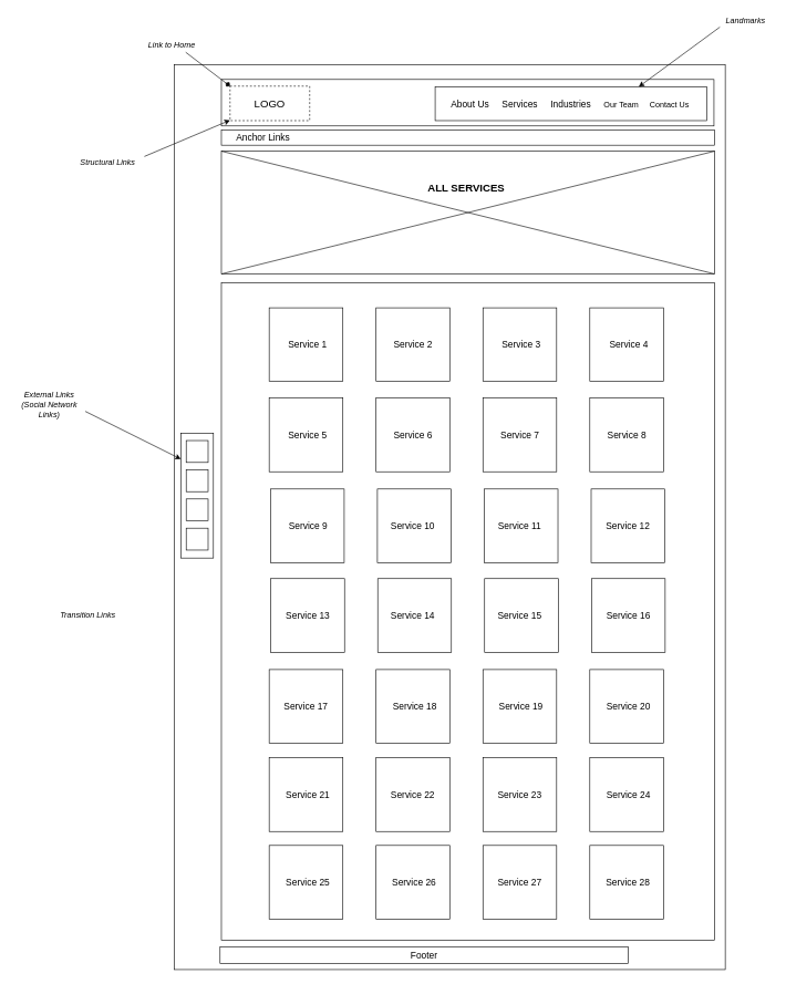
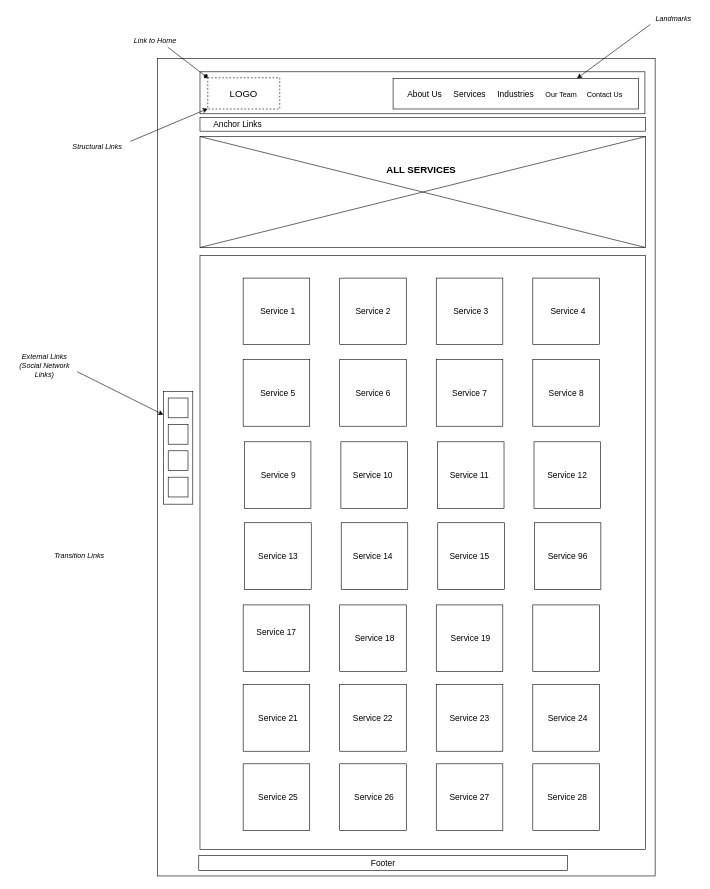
  <mxCell id="0" />
  <mxCell id="1" parent="0" />
  <mxCell id="2" value="" style="rounded=0;whiteSpace=wrap;html=1;fillColor=none;" vertex="1" parent="1"><mxGeometry x="262" y="97" width="830" height="1363" as="geometry" /></mxCell>
  <mxCell id="3" value="" style="rounded=0;whiteSpace=wrap;html=1;fillColor=none;" vertex="1" parent="1"><mxGeometry x="333" y="119" width="742" height="70" as="geometry" /></mxCell>
  <mxCell id="4" value="&lt;font style=&quot;font-size: 16px&quot;&gt;LOGO&lt;/font&gt;" style="rounded=0;whiteSpace=wrap;html=1;fillColor=none;dashed=1;" vertex="1" parent="1"><mxGeometry x="346" y="129" width="120" height="52" as="geometry" /></mxCell>
  <mxCell id="5" value="" style="rounded=0;whiteSpace=wrap;html=1;strokeColor=#000000;fillColor=none;" vertex="1" parent="1"><mxGeometry x="655" y="130" width="409" height="51" as="geometry" /></mxCell>
  <mxCell id="6" value="&lt;font style=&quot;font-size: 14px&quot;&gt;About Us&amp;nbsp;&amp;nbsp;&amp;nbsp;&amp;nbsp; Services&amp;nbsp;&amp;nbsp;&amp;nbsp;&amp;nbsp; Industries&amp;nbsp;&amp;nbsp;&amp;nbsp;&amp;nbsp; &lt;/font&gt;Our Team&amp;nbsp;&amp;nbsp;&amp;nbsp;&amp;nbsp; Contact Us" style="text;html=1;strokeColor=none;fillColor=none;align=left;verticalAlign=middle;whiteSpace=wrap;rounded=0;" vertex="1" parent="1"><mxGeometry x="677" y="145.5" width="373" height="20" as="geometry" /></mxCell>
  <mxCell id="7" value="&lt;i&gt;Landmarks&lt;/i&gt;" style="text;html=1;strokeColor=none;fillColor=none;align=center;verticalAlign=middle;whiteSpace=wrap;rounded=0;" vertex="1" parent="1"><mxGeometry x="1084" y="20" width="78" height="20" as="geometry" /></mxCell>
  <mxCell id="8" value="" style="endArrow=classic;html=1;entryX=0.75;entryY=0;entryDx=0;entryDy=0;exitX=0;exitY=1;exitDx=0;exitDy=0;" edge="1" parent="1" source="7" target="5"><mxGeometry width="50" height="50" relative="1" as="geometry"><mxPoint x="1127" y="104" as="sourcePoint" /><mxPoint x="1177" y="54" as="targetPoint" /></mxGeometry></mxCell>
  <mxCell id="9" value="" style="endArrow=diamond;html=1;entryX=0;entryY=0;entryDx=0;entryDy=0;exitX=0.75;exitY=1;exitDx=0;exitDy=0;" edge="1" parent="1" source="10" target="4"><mxGeometry width="50" height="50" relative="1" as="geometry"><mxPoint x="266" y="81" as="sourcePoint" /><mxPoint x="316" y="31" as="targetPoint" /></mxGeometry></mxCell>
  <mxCell id="10" value="&lt;i&gt;Link to Home&lt;/i&gt;" style="text;html=1;strokeColor=none;fillColor=none;align=center;verticalAlign=middle;whiteSpace=wrap;rounded=0;" vertex="1" parent="1"><mxGeometry x="217" y="58" width="83" height="20" as="geometry" /></mxCell>
  <mxCell id="11" value="" style="rounded=0;whiteSpace=wrap;html=1;fillColor=none;strokeColor=#000000;" vertex="1" parent="1"><mxGeometry x="333" y="195" width="743" height="23" as="geometry" /></mxCell>
  <mxCell id="12" value="&lt;font style=&quot;font-size: 14px&quot;&gt;Anchor Links&lt;/font&gt;" style="text;html=1;strokeColor=none;fillColor=none;align=center;verticalAlign=middle;whiteSpace=wrap;rounded=0;" vertex="1" parent="1"><mxGeometry x="346" y="198.5" width="100" height="16" as="geometry" /></mxCell>
  <mxCell id="13" value="&lt;i&gt;Structural Links&lt;/i&gt;" style="text;html=1;strokeColor=none;fillColor=none;align=center;verticalAlign=middle;whiteSpace=wrap;rounded=0;" vertex="1" parent="1"><mxGeometry x="107" y="235" width="110" height="20" as="geometry" /></mxCell>
  <mxCell id="14" value="" style="endArrow=classic;html=1;exitX=1;exitY=0;exitDx=0;exitDy=0;" edge="1" parent="1" source="13" target="4"><mxGeometry width="50" height="50" relative="1" as="geometry"><mxPoint x="226" y="204" as="sourcePoint" /><mxPoint x="276" y="154" as="targetPoint" /></mxGeometry></mxCell>
  <mxCell id="15" value="" style="rounded=0;whiteSpace=wrap;html=1;fillColor=none;strokeColor=#000000;" vertex="1" parent="1"><mxGeometry x="333" y="227" width="743" height="185" as="geometry" /></mxCell>
  <mxCell id="16" value="" style="endArrow=none;html=1;entryX=0;entryY=0;entryDx=0;entryDy=0;exitX=1;exitY=1;exitDx=0;exitDy=0;" edge="1" parent="1" source="15" target="15"><mxGeometry width="50" height="50" relative="1" as="geometry"><mxPoint x="742" y="278" as="sourcePoint" /><mxPoint x="792" y="228" as="targetPoint" /></mxGeometry></mxCell>
  <mxCell id="17" value="" style="endArrow=none;html=1;entryX=1;entryY=0;entryDx=0;entryDy=0;exitX=0;exitY=1;exitDx=0;exitDy=0;" edge="1" parent="1" source="15" target="15"><mxGeometry width="50" height="50" relative="1" as="geometry"><mxPoint x="742" y="278" as="sourcePoint" /><mxPoint x="792" y="228" as="targetPoint" /></mxGeometry></mxCell>
  <mxCell id="18" value="&lt;b&gt;&lt;font style=&quot;font-size: 16px&quot;&gt;ALL SERVICES&lt;br&gt;&lt;/font&gt;&lt;/b&gt;" style="text;html=1;strokeColor=none;fillColor=none;align=center;verticalAlign=middle;whiteSpace=wrap;rounded=0;" vertex="1" parent="1"><mxGeometry x="636" y="272" width="132" height="20" as="geometry" /></mxCell>
  <mxCell id="19" value="&lt;font style=&quot;font-size: 14px&quot;&gt;Footer&lt;/font&gt;" style="rounded=0;whiteSpace=wrap;html=1;strokeColor=#000000;fillColor=none;" vertex="1" parent="1"><mxGeometry x="331" y="1426" width="615" height="25" as="geometry" /></mxCell>
  <mxCell id="20" value="" style="rounded=0;whiteSpace=wrap;html=1;strokeColor=#000000;fillColor=none;" vertex="1" parent="1"><mxGeometry x="272" y="652" width="49" height="188" as="geometry" /></mxCell>
  <mxCell id="21" value="" style="whiteSpace=wrap;html=1;aspect=fixed;strokeColor=#000000;fillColor=none;" vertex="1" parent="1"><mxGeometry x="280" y="663" width="33" height="33" as="geometry" /></mxCell>
  <mxCell id="22" value="" style="whiteSpace=wrap;html=1;aspect=fixed;strokeColor=#000000;fillColor=none;" vertex="1" parent="1"><mxGeometry x="280" y="707" width="33" height="33" as="geometry" /></mxCell>
  <mxCell id="23" value="" style="whiteSpace=wrap;html=1;aspect=fixed;strokeColor=#000000;fillColor=none;" vertex="1" parent="1"><mxGeometry x="280" y="751" width="33" height="33" as="geometry" /></mxCell>
  <mxCell id="24" value="" style="whiteSpace=wrap;html=1;aspect=fixed;strokeColor=#000000;fillColor=none;" vertex="1" parent="1"><mxGeometry x="280" y="795" width="33" height="33" as="geometry" /></mxCell>
  <mxCell id="25" value="&lt;i&gt;External Links (Social Network Links)&lt;/i&gt;" style="text;html=1;strokeColor=none;fillColor=none;align=center;verticalAlign=middle;whiteSpace=wrap;rounded=0;" vertex="1" parent="1"><mxGeometry x="20" y="599" width="108" height="20" as="geometry" /></mxCell>
  <mxCell id="26" value="" style="endArrow=classic;html=1;entryX=0;entryY=0.207;entryDx=0;entryDy=0;entryPerimeter=0;exitX=1;exitY=1;exitDx=0;exitDy=0;" edge="1" parent="1" source="25" target="20"><mxGeometry width="50" height="50" relative="1" as="geometry"><mxPoint x="137" y="774" as="sourcePoint" /><mxPoint x="187" y="724" as="targetPoint" /></mxGeometry></mxCell>
  <mxCell id="27" value="&lt;i&gt;Transition Links&lt;/i&gt;" style="text;html=1;strokeColor=none;fillColor=none;align=center;verticalAlign=middle;whiteSpace=wrap;rounded=0;" vertex="1" parent="1"><mxGeometry x="83" y="916.5" width="98" height="20" as="geometry" /></mxCell>
  <mxCell id="28" value="" style="whiteSpace=wrap;html=1;aspect=fixed;" vertex="1" parent="1"><mxGeometry x="405" y="463" width="111" height="111" as="geometry" /></mxCell>
  <mxCell id="29" value="" style="whiteSpace=wrap;html=1;aspect=fixed;" vertex="1" parent="1"><mxGeometry x="566" y="463" width="111" height="111" as="geometry" /></mxCell>
  <mxCell id="30" value="" style="whiteSpace=wrap;html=1;aspect=fixed;" vertex="1" parent="1"><mxGeometry x="727" y="463" width="111" height="111" as="geometry" /></mxCell>
  <mxCell id="31" value="" style="whiteSpace=wrap;html=1;aspect=fixed;" vertex="1" parent="1"><mxGeometry x="888" y="463" width="111" height="111" as="geometry" /></mxCell>
  <mxCell id="32" value="" style="whiteSpace=wrap;html=1;aspect=fixed;" vertex="1" parent="1"><mxGeometry x="405" y="599" width="111" height="111" as="geometry" /></mxCell>
  <mxCell id="33" value="" style="whiteSpace=wrap;html=1;aspect=fixed;" vertex="1" parent="1"><mxGeometry x="566" y="599" width="111" height="111" as="geometry" /></mxCell>
  <mxCell id="34" value="" style="whiteSpace=wrap;html=1;aspect=fixed;" vertex="1" parent="1"><mxGeometry x="727" y="599" width="111" height="111" as="geometry" /></mxCell>
  <mxCell id="35" value="" style="whiteSpace=wrap;html=1;aspect=fixed;" vertex="1" parent="1"><mxGeometry x="888" y="599" width="111" height="111" as="geometry" /></mxCell>
  <mxCell id="36" value="" style="whiteSpace=wrap;html=1;aspect=fixed;" vertex="1" parent="1"><mxGeometry x="407" y="736" width="111" height="111" as="geometry" /></mxCell>
  <mxCell id="37" value="" style="whiteSpace=wrap;html=1;aspect=fixed;" vertex="1" parent="1"><mxGeometry x="568" y="736" width="111" height="111" as="geometry" /></mxCell>
  <mxCell id="38" value="" style="whiteSpace=wrap;html=1;aspect=fixed;" vertex="1" parent="1"><mxGeometry x="729" y="736" width="111" height="111" as="geometry" /></mxCell>
  <mxCell id="39" value="" style="whiteSpace=wrap;html=1;aspect=fixed;" vertex="1" parent="1"><mxGeometry x="890" y="736" width="111" height="111" as="geometry" /></mxCell>
  <mxCell id="40" value="" style="whiteSpace=wrap;html=1;aspect=fixed;" vertex="1" parent="1"><mxGeometry x="407.5" y="871" width="111" height="111" as="geometry" /></mxCell>
  <mxCell id="41" value="" style="whiteSpace=wrap;html=1;aspect=fixed;" vertex="1" parent="1"><mxGeometry x="568.5" y="871" width="111" height="111" as="geometry" /></mxCell>
  <mxCell id="42" value="" style="whiteSpace=wrap;html=1;aspect=fixed;" vertex="1" parent="1"><mxGeometry x="729.5" y="871" width="111" height="111" as="geometry" /></mxCell>
  <mxCell id="43" value="" style="whiteSpace=wrap;html=1;aspect=fixed;" vertex="1" parent="1"><mxGeometry x="890.5" y="871" width="111" height="111" as="geometry" /></mxCell>
  <mxCell id="44" value="" style="whiteSpace=wrap;html=1;aspect=fixed;" vertex="1" parent="1"><mxGeometry x="405" y="1008" width="111" height="111" as="geometry" /></mxCell>
  <mxCell id="45" value="" style="whiteSpace=wrap;html=1;aspect=fixed;" vertex="1" parent="1"><mxGeometry x="566" y="1008" width="111" height="111" as="geometry" /></mxCell>
  <mxCell id="46" value="" style="whiteSpace=wrap;html=1;aspect=fixed;" vertex="1" parent="1"><mxGeometry x="727" y="1008" width="111" height="111" as="geometry" /></mxCell>
  <mxCell id="47" value="" style="whiteSpace=wrap;html=1;aspect=fixed;" vertex="1" parent="1"><mxGeometry x="888" y="1008" width="111" height="111" as="geometry" /></mxCell>
  <mxCell id="48" value="" style="whiteSpace=wrap;html=1;aspect=fixed;" vertex="1" parent="1"><mxGeometry x="405" y="1141" width="111" height="111" as="geometry" /></mxCell>
  <mxCell id="49" value="" style="whiteSpace=wrap;html=1;aspect=fixed;" vertex="1" parent="1"><mxGeometry x="566" y="1141" width="111" height="111" as="geometry" /></mxCell>
  <mxCell id="50" value="" style="whiteSpace=wrap;html=1;aspect=fixed;" vertex="1" parent="1"><mxGeometry x="727" y="1141" width="111" height="111" as="geometry" /></mxCell>
  <mxCell id="51" value="" style="whiteSpace=wrap;html=1;aspect=fixed;" vertex="1" parent="1"><mxGeometry x="888" y="1141" width="111" height="111" as="geometry" /></mxCell>
  <mxCell id="52" value="" style="whiteSpace=wrap;html=1;aspect=fixed;" vertex="1" parent="1"><mxGeometry x="405" y="1273" width="111" height="111" as="geometry" /></mxCell>
  <mxCell id="53" value="" style="whiteSpace=wrap;html=1;aspect=fixed;" vertex="1" parent="1"><mxGeometry x="566" y="1273" width="111" height="111" as="geometry" /></mxCell>
  <mxCell id="54" value="" style="whiteSpace=wrap;html=1;aspect=fixed;" vertex="1" parent="1"><mxGeometry x="727" y="1273" width="111" height="111" as="geometry" /></mxCell>
  <mxCell id="55" value="" style="whiteSpace=wrap;html=1;aspect=fixed;" vertex="1" parent="1"><mxGeometry x="888" y="1273" width="111" height="111" as="geometry" /></mxCell>
  <mxCell id="56" value="" style="rounded=0;whiteSpace=wrap;html=1;fillColor=none;" vertex="1" parent="1"><mxGeometry x="333" y="425" width="743" height="991" as="geometry" /></mxCell>
  <mxCell id="57" value="&lt;font style=&quot;font-size: 14px&quot;&gt;Service 1&lt;/font&gt;" style="text;html=1;strokeColor=none;fillColor=none;align=center;verticalAlign=middle;whiteSpace=wrap;rounded=0;" vertex="1" parent="1"><mxGeometry x="429.75" y="508.5" width="65.5" height="20" as="geometry" /></mxCell>
  <mxCell id="58" value="&lt;font style=&quot;font-size: 14px&quot;&gt;Service 2&lt;br&gt;&lt;/font&gt;" style="text;html=1;strokeColor=none;fillColor=none;align=center;verticalAlign=middle;whiteSpace=wrap;rounded=0;" vertex="1" parent="1"><mxGeometry x="589" y="508" width="65.5" height="20" as="geometry" /></mxCell>
  <mxCell id="59" value="&lt;font style=&quot;font-size: 14px&quot;&gt;Service 3&lt;br&gt;&lt;/font&gt;" style="text;html=1;strokeColor=none;fillColor=none;align=center;verticalAlign=middle;whiteSpace=wrap;rounded=0;" vertex="1" parent="1"><mxGeometry x="752.25" y="508" width="65.5" height="20" as="geometry" /></mxCell>
  <mxCell id="60" value="&lt;font style=&quot;font-size: 14px&quot;&gt;Service 4&lt;br&gt;&lt;/font&gt;" style="text;html=1;strokeColor=none;fillColor=none;align=center;verticalAlign=middle;whiteSpace=wrap;rounded=0;" vertex="1" parent="1"><mxGeometry x="914" y="509" width="65.5" height="20" as="geometry" /></mxCell>
  <mxCell id="61" value="&lt;font style=&quot;font-size: 14px&quot;&gt;Service 5&lt;br&gt;&lt;/font&gt;" style="text;html=1;strokeColor=none;fillColor=none;align=center;verticalAlign=middle;whiteSpace=wrap;rounded=0;" vertex="1" parent="1"><mxGeometry x="429.75" y="644.5" width="65.5" height="20" as="geometry" /></mxCell>
  <mxCell id="62" value="&lt;font style=&quot;font-size: 14px&quot;&gt;Service 6&lt;br&gt;&lt;/font&gt;" style="text;html=1;strokeColor=none;fillColor=none;align=center;verticalAlign=middle;whiteSpace=wrap;rounded=0;" vertex="1" parent="1"><mxGeometry x="589" y="645" width="65.5" height="20" as="geometry" /></mxCell>
  <mxCell id="63" value="&lt;font style=&quot;font-size: 14px&quot;&gt;Service 7&lt;br&gt;&lt;/font&gt;" style="text;html=1;strokeColor=none;fillColor=none;align=center;verticalAlign=middle;whiteSpace=wrap;rounded=0;" vertex="1" parent="1"><mxGeometry x="750" y="645" width="65.5" height="20" as="geometry" /></mxCell>
  <mxCell id="64" value="&lt;font style=&quot;font-size: 14px&quot;&gt;Service 8&lt;br&gt;&lt;/font&gt;" style="text;html=1;strokeColor=none;fillColor=none;align=center;verticalAlign=middle;whiteSpace=wrap;rounded=0;" vertex="1" parent="1"><mxGeometry x="911" y="645" width="65.5" height="20" as="geometry" /></mxCell>
  <mxCell id="65" value="&lt;font style=&quot;font-size: 14px&quot;&gt;Service 9&lt;br&gt;&lt;/font&gt;" style="text;html=1;strokeColor=none;fillColor=none;align=center;verticalAlign=middle;whiteSpace=wrap;rounded=0;" vertex="1" parent="1"><mxGeometry x="431" y="782" width="65.5" height="20" as="geometry" /></mxCell>
  <mxCell id="66" value="&lt;font style=&quot;font-size: 14px&quot;&gt;Service 10&lt;br&gt;&lt;/font&gt;" style="text;html=1;strokeColor=none;fillColor=none;align=center;verticalAlign=middle;whiteSpace=wrap;rounded=0;" vertex="1" parent="1"><mxGeometry x="585" y="782" width="73" height="20" as="geometry" /></mxCell>
  <mxCell id="67" value="&lt;div&gt;&lt;font style=&quot;font-size: 14px&quot;&gt;Service 11&lt;/font&gt;&lt;/div&gt;" style="text;html=1;strokeColor=none;fillColor=none;align=center;verticalAlign=middle;whiteSpace=wrap;rounded=0;" vertex="1" parent="1"><mxGeometry x="746" y="782" width="73" height="20" as="geometry" /></mxCell>
  <mxCell id="68" value="&lt;font style=&quot;font-size: 14px&quot;&gt;Service 12&lt;/font&gt;" style="text;html=1;strokeColor=none;fillColor=none;align=center;verticalAlign=middle;whiteSpace=wrap;rounded=0;" vertex="1" parent="1"><mxGeometry x="909" y="782" width="73" height="20" as="geometry" /></mxCell>
  <mxCell id="69" value="&lt;font style=&quot;font-size: 14px&quot;&gt;Service 13&lt;/font&gt;" style="text;html=1;strokeColor=none;fillColor=none;align=center;verticalAlign=middle;whiteSpace=wrap;rounded=0;" vertex="1" parent="1"><mxGeometry x="427" y="917" width="73" height="20" as="geometry" /></mxCell>
  <mxCell id="70" value="&lt;font style=&quot;font-size: 14px&quot;&gt;Service 14&lt;/font&gt;" style="text;html=1;strokeColor=none;fillColor=none;align=center;verticalAlign=middle;whiteSpace=wrap;rounded=0;" vertex="1" parent="1"><mxGeometry x="585" y="917" width="73" height="20" as="geometry" /></mxCell>
  <mxCell id="71" value="&lt;font style=&quot;font-size: 14px&quot;&gt;Service 15&lt;/font&gt;" style="text;html=1;strokeColor=none;fillColor=none;align=center;verticalAlign=middle;whiteSpace=wrap;rounded=0;" vertex="1" parent="1"><mxGeometry x="746" y="917" width="73" height="20" as="geometry" /></mxCell>
- <mxCell id="72" value="&lt;font style=&quot;font-size: 14px&quot;&gt;Service 16&lt;/font&gt;" style="text;html=1;strokeColor=none;fillColor=none;align=center;verticalAlign=middle;whiteSpace=wrap;rounded=0;" vertex="1" parent="1"><mxGeometry x="910" y="917" width="73" height="20" as="geometry" /></mxCell>
- <mxCell id="73" value="&lt;font style=&quot;font-size: 14px&quot;&gt;Service 17&lt;/font&gt;" style="text;html=1;strokeColor=none;fillColor=none;align=center;verticalAlign=middle;whiteSpace=wrap;rounded=0;" vertex="1" parent="1"><mxGeometry x="424" y="1054" width="73" height="20" as="geometry" /></mxCell>
+ <mxCell id="72" value="&lt;font style=&quot;font-size: 14px&quot;&gt;Service 96&lt;/font&gt;" style="text;html=1;strokeColor=none;fillColor=none;align=center;verticalAlign=middle;whiteSpace=wrap;rounded=0;" vertex="1" parent="1"><mxGeometry x="910" y="917" width="73" height="20" as="geometry" /></mxCell>
+ <mxCell id="73" value="&lt;font style=&quot;font-size: 14px&quot;&gt;Service 17&lt;/font&gt;" style="text;html=1;strokeColor=none;fillColor=none;align=center;verticalAlign=middle;whiteSpace=wrap;rounded=0;" vertex="1" parent="1"><mxGeometry x="424" y="1044" width="73" height="20" as="geometry" /></mxCell>
  <mxCell id="74" value="&lt;font style=&quot;font-size: 14px&quot;&gt;Service 18&lt;/font&gt;" style="text;html=1;strokeColor=none;fillColor=none;align=center;verticalAlign=middle;whiteSpace=wrap;rounded=0;" vertex="1" parent="1"><mxGeometry x="588" y="1054" width="73" height="20" as="geometry" /></mxCell>
  <mxCell id="75" value="&lt;font style=&quot;font-size: 14px&quot;&gt;Service 19&lt;/font&gt;" style="text;html=1;strokeColor=none;fillColor=none;align=center;verticalAlign=middle;whiteSpace=wrap;rounded=0;" vertex="1" parent="1"><mxGeometry x="748" y="1054" width="73" height="20" as="geometry" /></mxCell>
- <mxCell id="76" value="&lt;font style=&quot;font-size: 14px&quot;&gt;Service 20&lt;br&gt;&lt;/font&gt;" style="text;html=1;strokeColor=none;fillColor=none;align=center;verticalAlign=middle;whiteSpace=wrap;rounded=0;" vertex="1" parent="1"><mxGeometry x="910" y="1054" width="73" height="20" as="geometry" /></mxCell>
  <mxCell id="77" value="&lt;font style=&quot;font-size: 14px&quot;&gt;Service 21&lt;br&gt;&lt;/font&gt;" style="text;html=1;strokeColor=none;fillColor=none;align=center;verticalAlign=middle;whiteSpace=wrap;rounded=0;" vertex="1" parent="1"><mxGeometry x="427" y="1187" width="73" height="20" as="geometry" /></mxCell>
  <mxCell id="78" value="&lt;font style=&quot;font-size: 14px&quot;&gt;Service 22&lt;br&gt;&lt;/font&gt;" style="text;html=1;strokeColor=none;fillColor=none;align=center;verticalAlign=middle;whiteSpace=wrap;rounded=0;" vertex="1" parent="1"><mxGeometry x="585" y="1187" width="73" height="20" as="geometry" /></mxCell>
  <mxCell id="79" value="&lt;font style=&quot;font-size: 14px&quot;&gt;Service 23&lt;br&gt;&lt;/font&gt;" style="text;html=1;strokeColor=none;fillColor=none;align=center;verticalAlign=middle;whiteSpace=wrap;rounded=0;" vertex="1" parent="1"><mxGeometry x="746" y="1187" width="73" height="20" as="geometry" /></mxCell>
  <mxCell id="80" value="&lt;font style=&quot;font-size: 14px&quot;&gt;Service 24&lt;br&gt;&lt;/font&gt;" style="text;html=1;strokeColor=none;fillColor=none;align=center;verticalAlign=middle;whiteSpace=wrap;rounded=0;" vertex="1" parent="1"><mxGeometry x="910" y="1187" width="73" height="20" as="geometry" /></mxCell>
  <mxCell id="81" value="&lt;font style=&quot;font-size: 14px&quot;&gt;Service 25&lt;br&gt;&lt;/font&gt;" style="text;html=1;strokeColor=none;fillColor=none;align=center;verticalAlign=middle;whiteSpace=wrap;rounded=0;" vertex="1" parent="1"><mxGeometry x="427" y="1319" width="73" height="20" as="geometry" /></mxCell>
  <mxCell id="82" value="&lt;font style=&quot;font-size: 14px&quot;&gt;Service 26&lt;br&gt;&lt;/font&gt;" style="text;html=1;strokeColor=none;fillColor=none;align=center;verticalAlign=middle;whiteSpace=wrap;rounded=0;" vertex="1" parent="1"><mxGeometry x="587" y="1319" width="73" height="20" as="geometry" /></mxCell>
  <mxCell id="83" value="&lt;font style=&quot;font-size: 14px&quot;&gt;Service 27&lt;br&gt;&lt;/font&gt;" style="text;html=1;strokeColor=none;fillColor=none;align=center;verticalAlign=middle;whiteSpace=wrap;rounded=0;" vertex="1" parent="1"><mxGeometry x="746" y="1319" width="73" height="20" as="geometry" /></mxCell>
  <mxCell id="84" value="&lt;font style=&quot;font-size: 14px&quot;&gt;Service 28&lt;br&gt;&lt;/font&gt;" style="text;html=1;strokeColor=none;fillColor=none;align=center;verticalAlign=middle;whiteSpace=wrap;rounded=0;" vertex="1" parent="1"><mxGeometry x="909" y="1319" width="73" height="20" as="geometry" /></mxCell>
